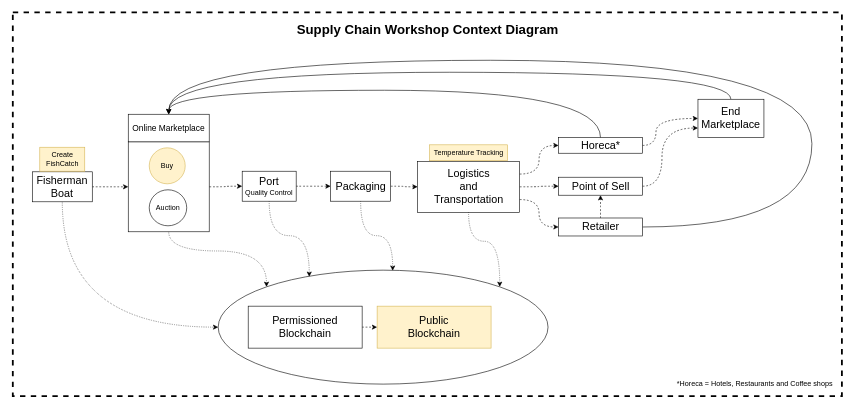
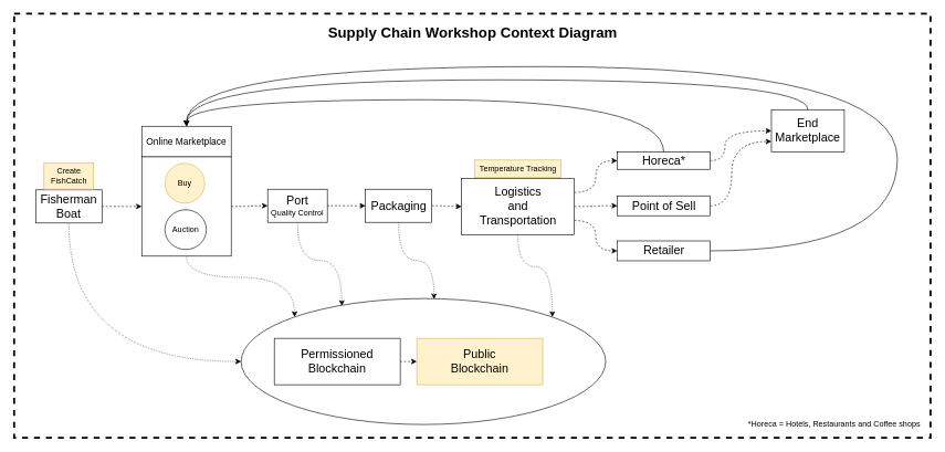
  <mxCell id="0" />
  <mxCell id="1" parent="0" />
  <mxCell id="2" value="" style="rounded=0;whiteSpace=wrap;html=1;dashed=1;strokeWidth=3;" parent="1" vertex="1"><mxGeometry x="20.5" y="20" width="1382.5" height="640" as="geometry" /></mxCell>
  <mxCell id="3" value="" style="ellipse;whiteSpace=wrap;html=1;strokeWidth=1;" parent="1" vertex="1"><mxGeometry x="363" y="450" width="550" height="190" as="geometry" /></mxCell>
  <mxCell id="4" style="edgeStyle=orthogonalEdgeStyle;curved=1;rounded=0;orthogonalLoop=1;jettySize=auto;html=1;exitX=1;exitY=0.5;exitDx=0;exitDy=0;entryX=0;entryY=0.5;entryDx=0;entryDy=0;dashed=1;" parent="1" source="6" target="13" edge="1"><mxGeometry relative="1" as="geometry" /></mxCell>
  <mxCell id="5" style="edgeStyle=orthogonalEdgeStyle;curved=1;rounded=0;orthogonalLoop=1;jettySize=auto;html=1;exitX=0.5;exitY=1;exitDx=0;exitDy=0;entryX=0;entryY=0;entryDx=0;entryDy=0;dashed=1;dashPattern=1 2;" parent="1" source="6" target="3" edge="1"><mxGeometry relative="1" as="geometry" /></mxCell>
  <mxCell id="6" value="" style="rounded=0;whiteSpace=wrap;html=1;" parent="1" vertex="1"><mxGeometry x="213" y="236" width="135" height="150" as="geometry" /></mxCell>
  <mxCell id="7" style="edgeStyle=orthogonalEdgeStyle;curved=1;rounded=0;orthogonalLoop=1;jettySize=auto;html=1;exitX=1;exitY=0.5;exitDx=0;exitDy=0;entryX=0;entryY=0.5;entryDx=0;entryDy=0;dashed=1;" parent="1" source="9" target="6" edge="1"><mxGeometry relative="1" as="geometry" /></mxCell>
  <mxCell id="8" style="edgeStyle=orthogonalEdgeStyle;curved=1;rounded=0;orthogonalLoop=1;jettySize=auto;html=1;exitX=0.5;exitY=1;exitDx=0;exitDy=0;entryX=0;entryY=0.5;entryDx=0;entryDy=0;dashed=1;dashPattern=1 2;" parent="1" source="9" target="3" edge="1"><mxGeometry relative="1" as="geometry" /></mxCell>
  <mxCell id="9" value="&lt;font style=&quot;font-size: 18px&quot;&gt;Fisherman&lt;br&gt;Boat&lt;/font&gt;" style="rounded=0;whiteSpace=wrap;html=1;" parent="1" vertex="1"><mxGeometry x="53" y="286" width="100" height="50" as="geometry" /></mxCell>
  <mxCell id="10" value="Create FishCatch" style="rounded=0;whiteSpace=wrap;html=1;fillColor=#fff2cc;strokeColor=#d6b656;" parent="1" vertex="1"><mxGeometry x="65.5" y="245" width="75" height="40" as="geometry" /></mxCell>
  <mxCell id="11" style="edgeStyle=orthogonalEdgeStyle;curved=1;rounded=0;orthogonalLoop=1;jettySize=auto;html=1;exitX=1;exitY=0.5;exitDx=0;exitDy=0;dashed=1;" parent="1" source="13" target="17" edge="1"><mxGeometry relative="1" as="geometry" /></mxCell>
  <mxCell id="12" style="edgeStyle=orthogonalEdgeStyle;curved=1;rounded=0;orthogonalLoop=1;jettySize=auto;html=1;exitX=0.5;exitY=1;exitDx=0;exitDy=0;entryX=0.276;entryY=0.058;entryDx=0;entryDy=0;entryPerimeter=0;dashed=1;dashPattern=1 2;" parent="1" source="13" target="3" edge="1"><mxGeometry relative="1" as="geometry" /></mxCell>
  <mxCell id="13" value="&lt;font&gt;&lt;font style=&quot;font-size: 18px&quot;&gt;Port&lt;br&gt;&lt;/font&gt;Quality Control&lt;br&gt;&lt;/font&gt;" style="rounded=0;whiteSpace=wrap;html=1;" parent="1" vertex="1"><mxGeometry x="403" y="285" width="90" height="50" as="geometry" /></mxCell>
  <mxCell id="14" value="&lt;span style=&quot;font-family: &amp;#34;helvetica&amp;#34;&quot;&gt;&lt;font style=&quot;font-size: 14px&quot;&gt;Online Marketplace&lt;/font&gt;&lt;/span&gt;" style="rounded=0;whiteSpace=wrap;html=1;" parent="1" vertex="1"><mxGeometry x="213" y="190" width="135" height="46" as="geometry" /></mxCell>
  <mxCell id="15" style="edgeStyle=orthogonalEdgeStyle;curved=1;rounded=0;orthogonalLoop=1;jettySize=auto;html=1;exitX=1;exitY=0.5;exitDx=0;exitDy=0;entryX=0;entryY=0.5;entryDx=0;entryDy=0;dashed=1;" parent="1" source="17" target="22" edge="1"><mxGeometry relative="1" as="geometry" /></mxCell>
  <mxCell id="16" style="edgeStyle=orthogonalEdgeStyle;curved=1;rounded=0;orthogonalLoop=1;jettySize=auto;html=1;exitX=0.5;exitY=1;exitDx=0;exitDy=0;dashed=1;dashPattern=1 2;entryX=0.529;entryY=0.005;entryDx=0;entryDy=0;entryPerimeter=0;" parent="1" source="17" target="3" edge="1"><mxGeometry relative="1" as="geometry"><mxPoint x="643" y="450" as="targetPoint" /></mxGeometry></mxCell>
  <mxCell id="17" value="&lt;font&gt;&lt;font style=&quot;font-size: 18px&quot;&gt;Packaging&lt;/font&gt;&lt;br&gt;&lt;/font&gt;" style="rounded=0;whiteSpace=wrap;html=1;" parent="1" vertex="1"><mxGeometry x="550.5" y="285" width="100" height="50" as="geometry" /></mxCell>
  <mxCell id="18" style="edgeStyle=orthogonalEdgeStyle;curved=1;rounded=0;orthogonalLoop=1;jettySize=auto;html=1;exitX=1;exitY=0.25;exitDx=0;exitDy=0;entryX=0;entryY=0.5;entryDx=0;entryDy=0;dashed=1;" parent="1" source="22" target="25" edge="1"><mxGeometry relative="1" as="geometry" /></mxCell>
  <mxCell id="19" style="edgeStyle=orthogonalEdgeStyle;curved=1;rounded=0;orthogonalLoop=1;jettySize=auto;html=1;exitX=1;exitY=0.5;exitDx=0;exitDy=0;entryX=0;entryY=0.5;entryDx=0;entryDy=0;dashed=1;" parent="1" source="22" target="27" edge="1"><mxGeometry relative="1" as="geometry" /></mxCell>
  <mxCell id="20" style="edgeStyle=orthogonalEdgeStyle;curved=1;rounded=0;orthogonalLoop=1;jettySize=auto;html=1;exitX=1;exitY=0.75;exitDx=0;exitDy=0;entryX=0;entryY=0.5;entryDx=0;entryDy=0;dashed=1;" parent="1" source="22" target="30" edge="1"><mxGeometry relative="1" as="geometry" /></mxCell>
  <mxCell id="21" style="edgeStyle=orthogonalEdgeStyle;curved=1;rounded=0;orthogonalLoop=1;jettySize=auto;html=1;exitX=0.5;exitY=1;exitDx=0;exitDy=0;dashed=1;dashPattern=1 2;entryX=1;entryY=0;entryDx=0;entryDy=0;" parent="1" source="22" target="3" edge="1"><mxGeometry relative="1" as="geometry"><mxPoint x="643" y="450" as="targetPoint" /></mxGeometry></mxCell>
  <mxCell id="22" value="&lt;font&gt;&lt;font style=&quot;font-size: 18px&quot;&gt;Logistics&lt;br&gt;and&lt;br&gt;Transportation&lt;/font&gt;&lt;br&gt;&lt;/font&gt;" style="rounded=0;whiteSpace=wrap;html=1;" parent="1" vertex="1"><mxGeometry x="695.5" y="268.5" width="170" height="85" as="geometry" /></mxCell>
  <mxCell id="23" style="edgeStyle=orthogonalEdgeStyle;curved=1;rounded=0;orthogonalLoop=1;jettySize=auto;html=1;exitX=1;exitY=0.5;exitDx=0;exitDy=0;entryX=0;entryY=0.5;entryDx=0;entryDy=0;dashed=1;" parent="1" source="25" target="34" edge="1"><mxGeometry relative="1" as="geometry"><Array as="points"><mxPoint x="1093" y="242" /><mxPoint x="1093" y="197" /></Array></mxGeometry></mxCell>
  <mxCell id="24" style="edgeStyle=orthogonalEdgeStyle;curved=1;rounded=0;orthogonalLoop=1;jettySize=auto;html=1;exitX=0.5;exitY=0;exitDx=0;exitDy=0;entryX=0.5;entryY=0;entryDx=0;entryDy=0;" parent="1" source="25" target="14" edge="1"><mxGeometry relative="1" as="geometry"><Array as="points"><mxPoint x="1001" y="150" /><mxPoint x="281" y="150" /></Array></mxGeometry></mxCell>
  <mxCell id="25" value="&lt;font&gt;&lt;font style=&quot;font-size: 18px&quot;&gt;Horeca*&lt;/font&gt;&lt;br&gt;&lt;/font&gt;" style="rounded=0;whiteSpace=wrap;html=1;" parent="1" vertex="1"><mxGeometry x="930.5" y="229" width="140" height="26" as="geometry" /></mxCell>
  <mxCell id="26" style="edgeStyle=orthogonalEdgeStyle;curved=1;rounded=0;orthogonalLoop=1;jettySize=auto;html=1;exitX=1;exitY=0.5;exitDx=0;exitDy=0;entryX=0;entryY=0.75;entryDx=0;entryDy=0;dashed=1;" parent="1" source="27" target="34" edge="1"><mxGeometry relative="1" as="geometry"><Array as="points"><mxPoint x="1103" y="310" /><mxPoint x="1103" y="213" /></Array></mxGeometry></mxCell>
  <mxCell id="27" value="&lt;font&gt;&lt;font style=&quot;font-size: 18px&quot;&gt;Point of Sell&lt;/font&gt;&lt;br&gt;&lt;/font&gt;" style="rounded=0;whiteSpace=wrap;html=1;" parent="1" vertex="1"><mxGeometry x="930.5" y="295" width="140" height="30" as="geometry" /></mxCell>
- <mxCell id="28" style="edgeStyle=orthogonalEdgeStyle;curved=1;rounded=0;orthogonalLoop=1;jettySize=auto;html=1;exitX=0.5;exitY=0;exitDx=0;exitDy=0;entryX=0.5;entryY=1;entryDx=0;entryDy=0;dashed=1;" parent="1" source="30" target="27" edge="1"><mxGeometry relative="1" as="geometry" /></mxCell>
  <mxCell id="29" style="edgeStyle=orthogonalEdgeStyle;curved=1;rounded=0;orthogonalLoop=1;jettySize=auto;html=1;exitX=1;exitY=0.5;exitDx=0;exitDy=0;entryX=0.5;entryY=0;entryDx=0;entryDy=0;" parent="1" source="30" target="14" edge="1"><mxGeometry relative="1" as="geometry"><Array as="points"><mxPoint x="1353" y="378" /><mxPoint x="1353" y="100" /><mxPoint x="281" y="100" /></Array></mxGeometry></mxCell>
  <mxCell id="30" value="&lt;font&gt;&lt;font style=&quot;font-size: 18px&quot;&gt;Retailer&lt;/font&gt;&lt;br&gt;&lt;/font&gt;" style="rounded=0;whiteSpace=wrap;html=1;" parent="1" vertex="1"><mxGeometry x="930.5" y="363" width="140" height="30" as="geometry" /></mxCell>
  <mxCell id="31" value="Buy" style="ellipse;whiteSpace=wrap;html=1;fillColor=#fff2cc;strokeColor=#d6b656;" parent="1" vertex="1"><mxGeometry x="248" y="246" width="60" height="60" as="geometry" /></mxCell>
  <mxCell id="32" value="Auction" style="ellipse;whiteSpace=wrap;html=1;" parent="1" vertex="1"><mxGeometry x="248" y="316" width="62.5" height="60" as="geometry" /></mxCell>
  <mxCell id="33" style="edgeStyle=orthogonalEdgeStyle;curved=1;rounded=0;orthogonalLoop=1;jettySize=auto;html=1;exitX=0.5;exitY=0;exitDx=0;exitDy=0;entryX=0.5;entryY=0;entryDx=0;entryDy=0;" parent="1" source="34" target="14" edge="1"><mxGeometry relative="1" as="geometry"><Array as="points"><mxPoint x="1218" y="120" /><mxPoint x="281" y="120" /></Array></mxGeometry></mxCell>
  <mxCell id="34" value="&lt;font&gt;&lt;font style=&quot;font-size: 18px&quot;&gt;End Marketplace&lt;/font&gt;&lt;br&gt;&lt;/font&gt;" style="rounded=0;whiteSpace=wrap;html=1;" parent="1" vertex="1"><mxGeometry x="1163" y="165" width="110" height="64" as="geometry" /></mxCell>
  <mxCell id="35" value="Temperature Tracking" style="rounded=0;whiteSpace=wrap;html=1;fillColor=#fff2cc;strokeColor=#d6b656;" parent="1" vertex="1"><mxGeometry x="715.5" y="241" width="130" height="26.5" as="geometry" /></mxCell>
  <mxCell id="36" value="&lt;font style=&quot;font-size: 22px&quot;&gt;&lt;b&gt;Supply Chain Workshop Context Diagram&lt;/b&gt;&lt;/font&gt;" style="text;html=1;strokeColor=none;fillColor=none;align=center;verticalAlign=middle;whiteSpace=wrap;rounded=0;" parent="1" vertex="1"><mxGeometry x="20.5" y="30" width="1382.5" height="40" as="geometry" /></mxCell>
  <mxCell id="37" style="edgeStyle=orthogonalEdgeStyle;curved=1;rounded=0;orthogonalLoop=1;jettySize=auto;html=1;exitX=1;exitY=0.5;exitDx=0;exitDy=0;entryX=0;entryY=0.5;entryDx=0;entryDy=0;dashed=1;" parent="1" source="38" target="39" edge="1"><mxGeometry relative="1" as="geometry" /></mxCell>
  <mxCell id="38" value="&lt;span style=&quot;font-size: 18px&quot;&gt;Permissioned&lt;br&gt;Blockchain&lt;/span&gt;" style="rounded=0;whiteSpace=wrap;html=1;" parent="1" vertex="1"><mxGeometry x="413" y="510" width="190" height="70" as="geometry" /></mxCell>
  <mxCell id="39" value="&lt;span style=&quot;font-size: 18px&quot;&gt;Public&lt;br&gt;Blockchain&lt;/span&gt;" style="rounded=0;whiteSpace=wrap;html=1;fillColor=#fff2cc;strokeColor=#d6b656;" parent="1" vertex="1"><mxGeometry x="628" y="510" width="190" height="70" as="geometry" /></mxCell>
  <mxCell id="40" value="*Horeca = Hotels, Restaurants and Coffee shops" style="text;html=1;strokeColor=none;fillColor=none;align=center;verticalAlign=middle;whiteSpace=wrap;rounded=0;" vertex="1" parent="1"><mxGeometry x="1123" y="630" width="270" height="20" as="geometry" /></mxCell>
